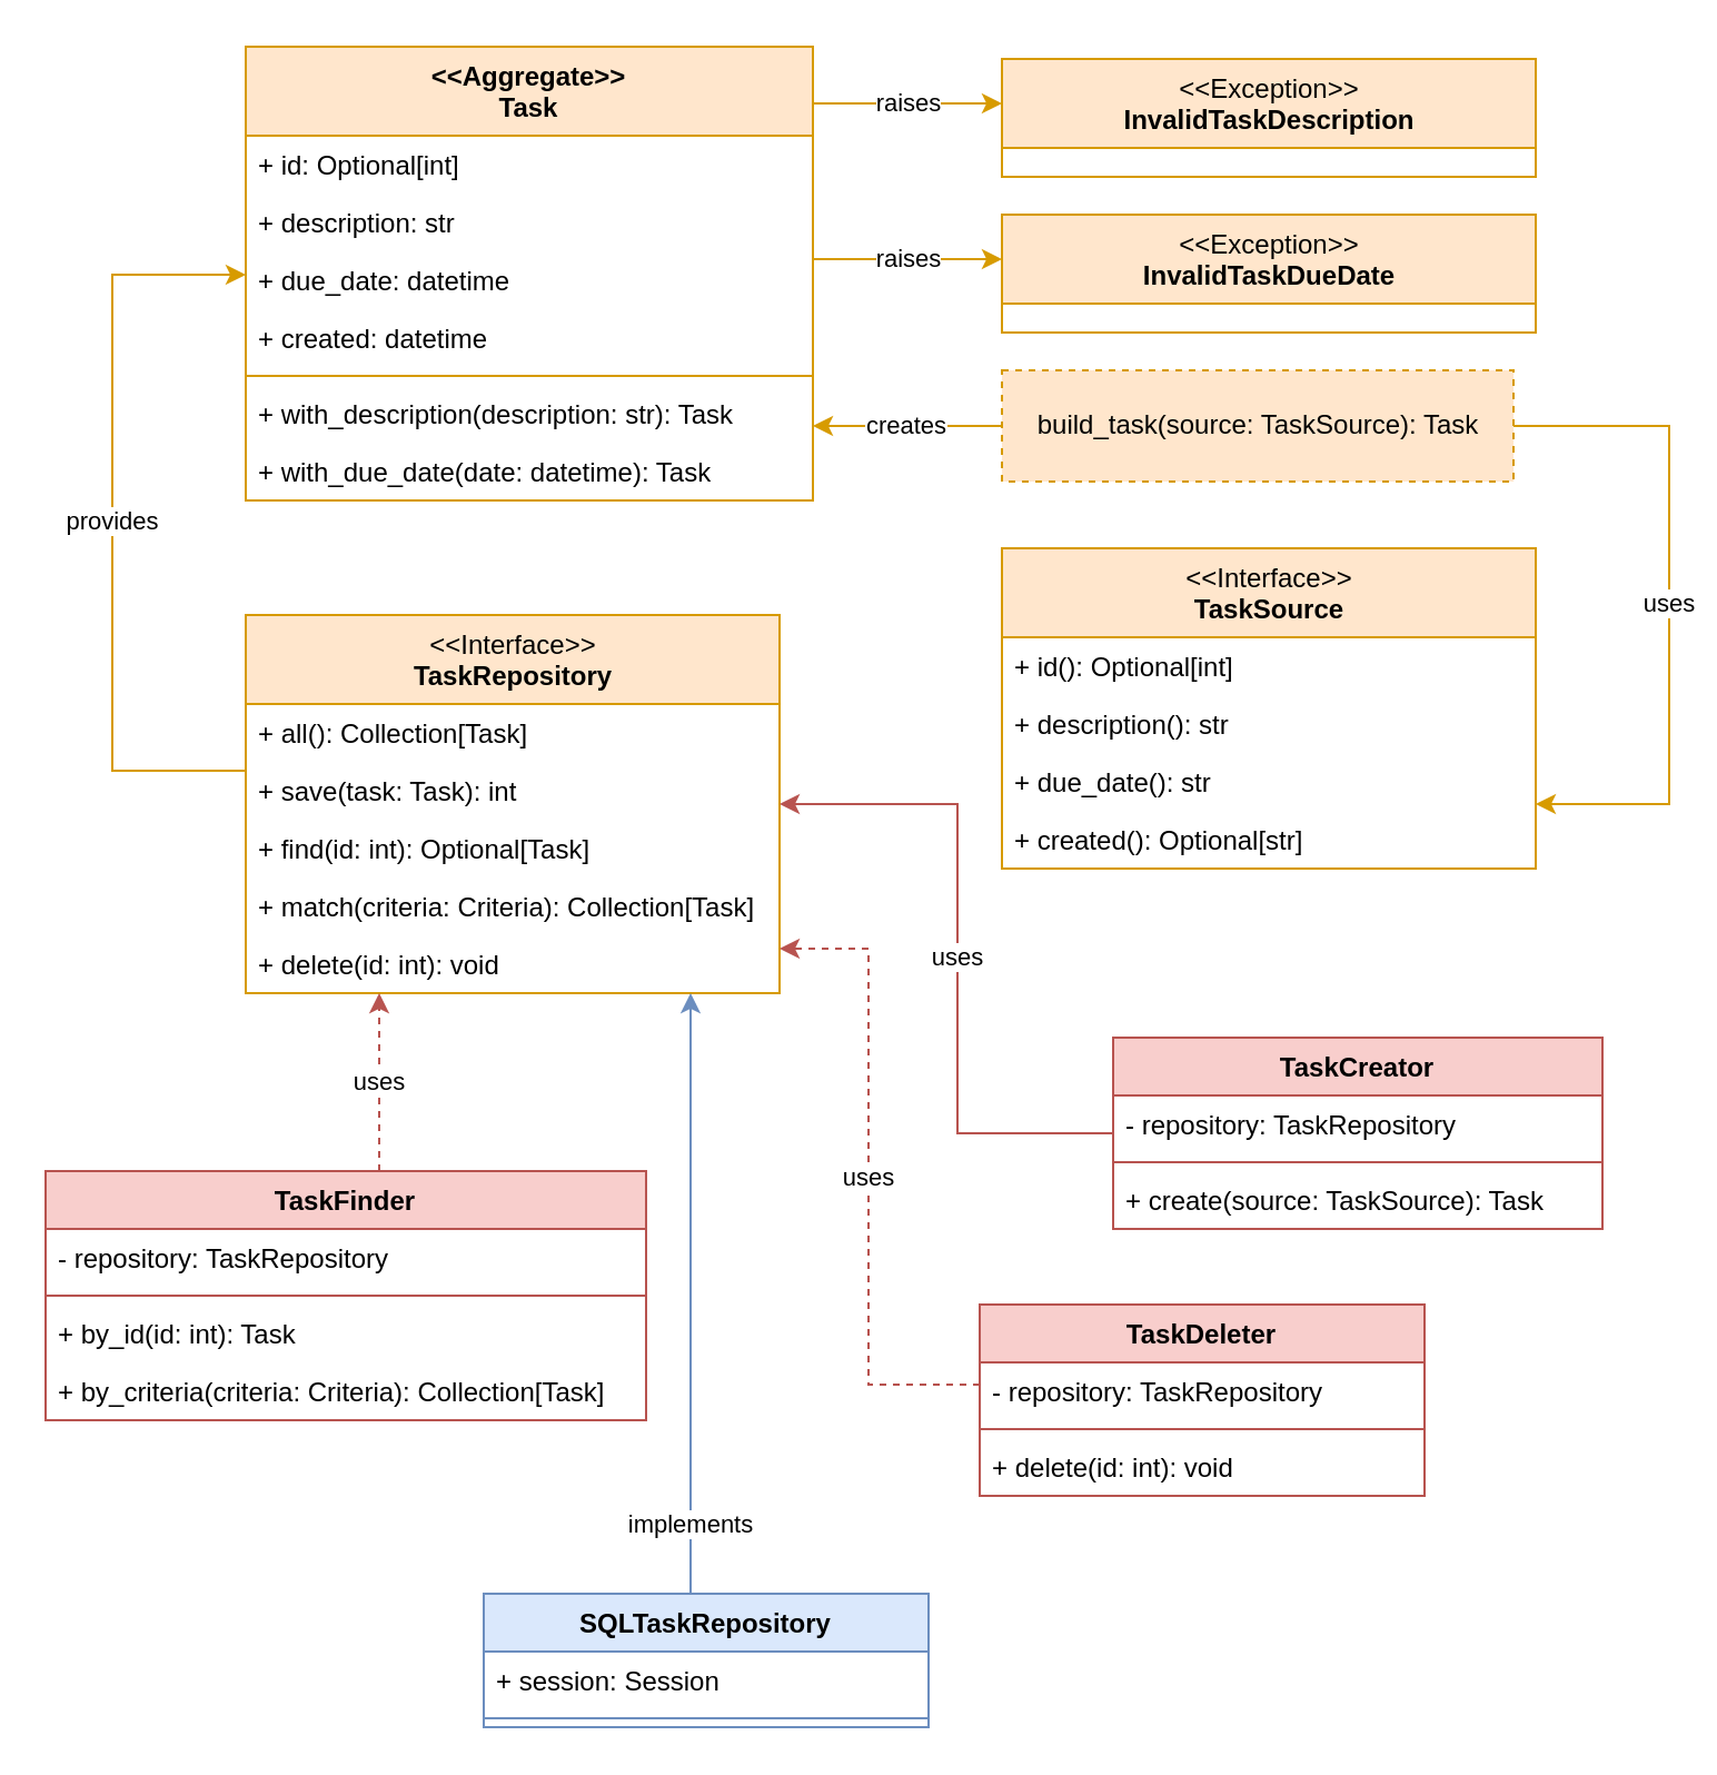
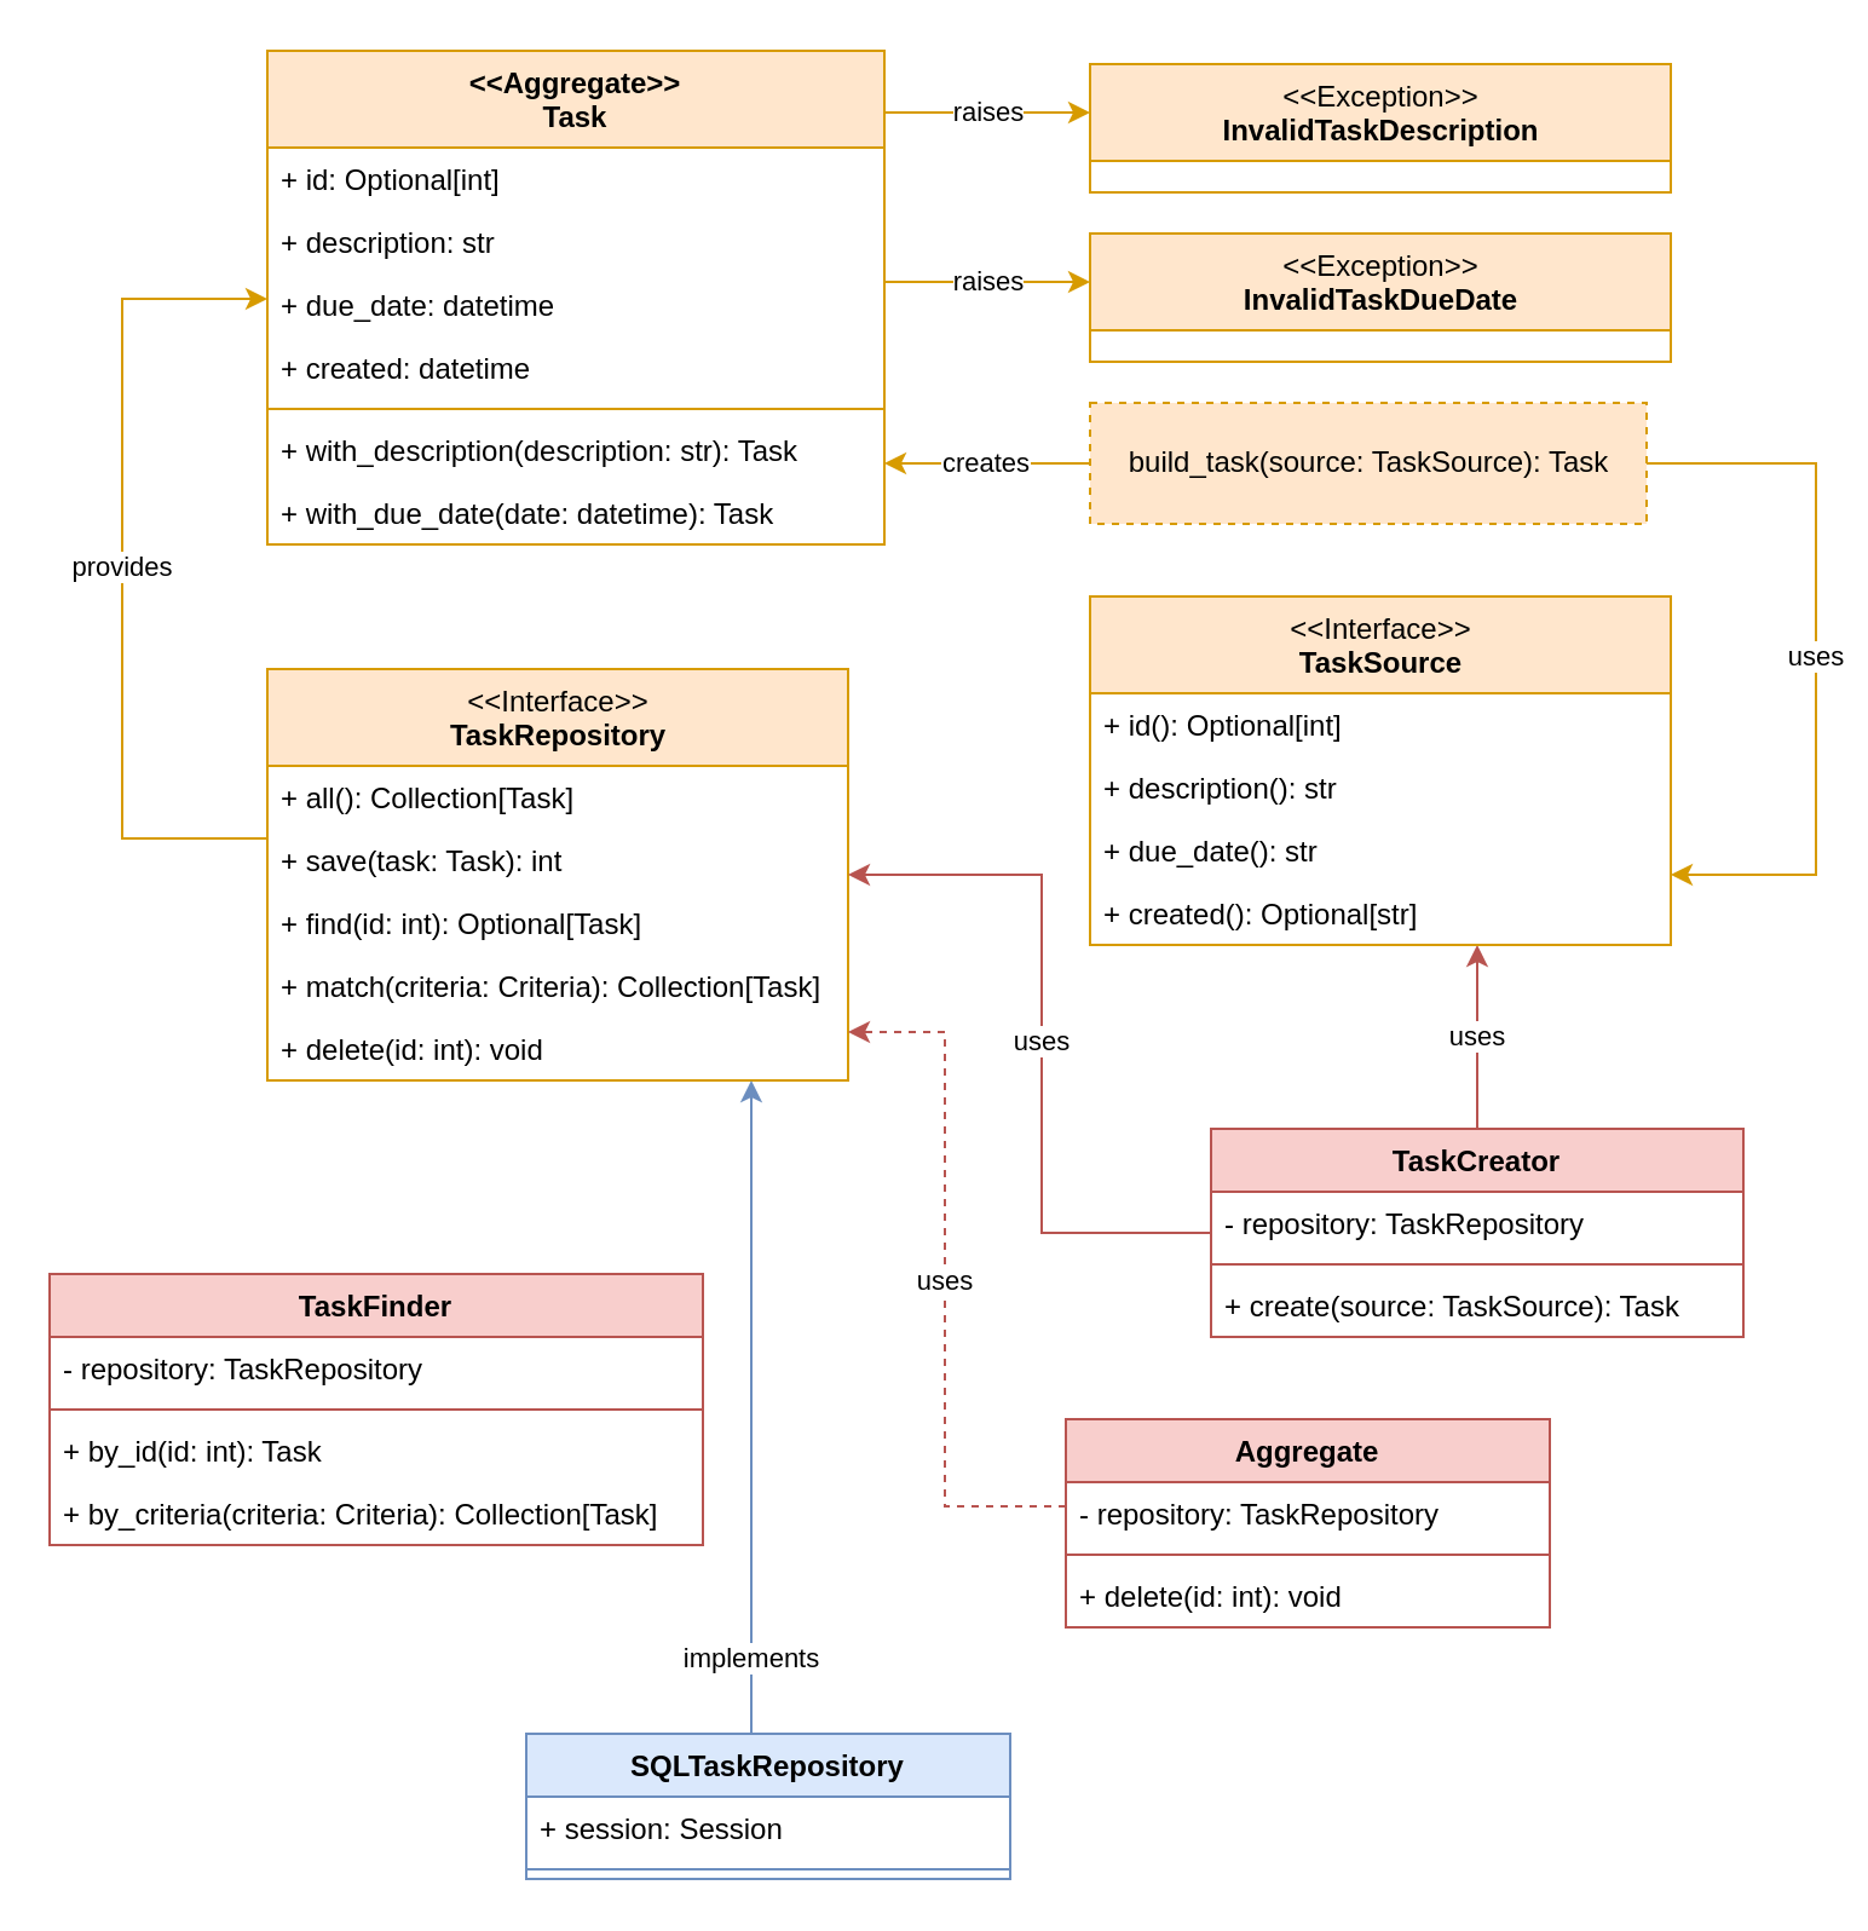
  <mxCell id="0" />
  <mxCell id="1" parent="0" />
  <mxCell id="2" value="raises" style="edgeStyle=orthogonalEdgeStyle;rounded=0;orthogonalLoop=1;jettySize=auto;html=1;fillColor=#ffe6cc;strokeColor=#d79b00;" parent="1" source="4" target="40" edge="1"><mxGeometry relative="1" as="geometry"><Array as="points"><mxPoint x="420" y="46" /><mxPoint x="420" y="46" /></Array></mxGeometry></mxCell>
  <mxCell id="3" value="raises" style="edgeStyle=orthogonalEdgeStyle;rounded=0;orthogonalLoop=1;jettySize=auto;html=1;fillColor=#ffe6cc;strokeColor=#d79b00;" parent="1" source="4" target="41" edge="1"><mxGeometry relative="1" as="geometry"><Array as="points"><mxPoint x="420" y="116" /><mxPoint x="420" y="116" /></Array></mxGeometry></mxCell>
  <mxCell id="4" value="&lt;&lt;Aggregate&gt;&gt;&#10;Task" style="swimlane;fontStyle=1;align=center;verticalAlign=top;childLayout=stackLayout;horizontal=1;startSize=40;horizontalStack=0;resizeParent=1;resizeParentMax=0;resizeLast=0;collapsible=1;marginBottom=0;fillColor=#ffe6cc;strokeColor=#d79b00;" parent="1" vertex="1"><mxGeometry x="110" y="20.5" width="255" height="204" as="geometry" /></mxCell>
  <mxCell id="5" value="+ id: Optional[int]" style="text;strokeColor=none;fillColor=none;align=left;verticalAlign=top;spacingLeft=4;spacingRight=4;overflow=hidden;rotatable=0;points=[[0,0.5],[1,0.5]];portConstraint=eastwest;" parent="4" vertex="1"><mxGeometry y="40" width="255" height="26" as="geometry" /></mxCell>
  <mxCell id="6" value="+ description: str" style="text;strokeColor=none;fillColor=none;align=left;verticalAlign=top;spacingLeft=4;spacingRight=4;overflow=hidden;rotatable=0;points=[[0,0.5],[1,0.5]];portConstraint=eastwest;" parent="4" vertex="1"><mxGeometry y="66" width="255" height="26" as="geometry" /></mxCell>
  <mxCell id="7" value="+ due_date: datetime" style="text;strokeColor=none;fillColor=none;align=left;verticalAlign=top;spacingLeft=4;spacingRight=4;overflow=hidden;rotatable=0;points=[[0,0.5],[1,0.5]];portConstraint=eastwest;" parent="4" vertex="1"><mxGeometry y="92" width="255" height="26" as="geometry" /></mxCell>
  <mxCell id="8" value="+ created: datetime" style="text;strokeColor=none;fillColor=none;align=left;verticalAlign=top;spacingLeft=4;spacingRight=4;overflow=hidden;rotatable=0;points=[[0,0.5],[1,0.5]];portConstraint=eastwest;" parent="4" vertex="1"><mxGeometry y="118" width="255" height="26" as="geometry" /></mxCell>
  <mxCell id="9" value="" style="line;strokeWidth=1;fillColor=#ffe6cc;align=left;verticalAlign=middle;spacingTop=-1;spacingLeft=3;spacingRight=3;rotatable=0;labelPosition=right;points=[];portConstraint=eastwest;strokeColor=#d79b00;" parent="4" vertex="1"><mxGeometry y="144" width="255" height="8" as="geometry" /></mxCell>
  <mxCell id="10" value="+ with_description(description: str): Task" style="text;strokeColor=none;fillColor=none;align=left;verticalAlign=top;spacingLeft=4;spacingRight=4;overflow=hidden;rotatable=0;points=[[0,0.5],[1,0.5]];portConstraint=eastwest;" parent="4" vertex="1"><mxGeometry y="152" width="255" height="26" as="geometry" /></mxCell>
  <mxCell id="11" value="+ with_due_date(date: datetime): Task" style="text;strokeColor=none;fillColor=none;align=left;verticalAlign=top;spacingLeft=4;spacingRight=4;overflow=hidden;rotatable=0;points=[[0,0.5],[1,0.5]];portConstraint=eastwest;" parent="4" vertex="1"><mxGeometry y="178" width="255" height="26" as="geometry" /></mxCell>
  <mxCell id="12" value="provides" style="edgeStyle=orthogonalEdgeStyle;rounded=0;orthogonalLoop=1;jettySize=auto;html=1;fillColor=#ffe6cc;strokeColor=#d79b00;" parent="1" source="13" target="4" edge="1"><mxGeometry relative="1" as="geometry"><Array as="points"><mxPoint x="50" y="346" /><mxPoint x="50" y="123" /></Array></mxGeometry></mxCell>
  <mxCell id="13" value="&amp;lt;&amp;lt;Interface&amp;gt;&amp;gt;&lt;br&gt;&lt;b&gt;TaskRepository&lt;/b&gt;" style="swimlane;fontStyle=0;align=center;verticalAlign=top;childLayout=stackLayout;horizontal=1;startSize=40;horizontalStack=0;resizeParent=1;resizeParentMax=0;resizeLast=0;collapsible=0;marginBottom=0;html=1;fillColor=#ffe6cc;strokeColor=#d79b00;" parent="1" vertex="1"><mxGeometry x="110" y="276" width="240" height="170" as="geometry" /></mxCell>
  <mxCell id="14" value="+ all(): Collection[Task]" style="text;strokeColor=none;fillColor=none;align=left;verticalAlign=top;spacingLeft=4;spacingRight=4;overflow=hidden;rotatable=0;points=[[0,0.5],[1,0.5]];portConstraint=eastwest;" parent="13" vertex="1"><mxGeometry y="40" width="240" height="26" as="geometry" /></mxCell>
  <mxCell id="15" value="+ save(task: Task): int" style="text;strokeColor=none;fillColor=none;align=left;verticalAlign=top;spacingLeft=4;spacingRight=4;overflow=hidden;rotatable=0;points=[[0,0.5],[1,0.5]];portConstraint=eastwest;" parent="13" vertex="1"><mxGeometry y="66" width="240" height="26" as="geometry" /></mxCell>
  <mxCell id="16" value="+ find(id: int): Optional[Task]" style="text;strokeColor=none;fillColor=none;align=left;verticalAlign=top;spacingLeft=4;spacingRight=4;overflow=hidden;rotatable=0;points=[[0,0.5],[1,0.5]];portConstraint=eastwest;" parent="13" vertex="1"><mxGeometry y="92" width="240" height="26" as="geometry" /></mxCell>
  <mxCell id="17" value="+ match(criteria: Criteria): Collection[Task]" style="text;strokeColor=none;fillColor=none;align=left;verticalAlign=top;spacingLeft=4;spacingRight=4;overflow=hidden;rotatable=0;points=[[0,0.5],[1,0.5]];portConstraint=eastwest;" parent="13" vertex="1"><mxGeometry y="118" width="240" height="26" as="geometry" /></mxCell>
  <mxCell id="18" value="+ delete(id: int): void" style="text;strokeColor=none;fillColor=none;align=left;verticalAlign=top;spacingLeft=4;spacingRight=4;overflow=hidden;rotatable=0;points=[[0,0.5],[1,0.5]];portConstraint=eastwest;" parent="13" vertex="1"><mxGeometry y="144" width="240" height="26" as="geometry" /></mxCell>
- <mxCell id="19" value="uses" style="edgeStyle=orthogonalEdgeStyle;rounded=0;orthogonalLoop=1;jettySize=auto;html=1;dashed=1;fillColor=#f8cecc;strokeColor=#b85450;" parent="1" source="20" target="13" edge="1"><mxGeometry relative="1" as="geometry"><Array as="points"><mxPoint x="170" y="516" /><mxPoint x="170" y="516" /></Array></mxGeometry></mxCell>
  <mxCell id="20" value="TaskFinder" style="swimlane;fontStyle=1;align=center;verticalAlign=top;childLayout=stackLayout;horizontal=1;startSize=26;horizontalStack=0;resizeParent=1;resizeParentMax=0;resizeLast=0;collapsible=1;marginBottom=0;fillColor=#f8cecc;strokeColor=#b85450;" parent="1" vertex="1"><mxGeometry x="20" y="526" width="270" height="112" as="geometry" /></mxCell>
  <mxCell id="21" value="- repository: TaskRepository" style="text;strokeColor=none;fillColor=none;align=left;verticalAlign=top;spacingLeft=4;spacingRight=4;overflow=hidden;rotatable=0;points=[[0,0.5],[1,0.5]];portConstraint=eastwest;" parent="20" vertex="1"><mxGeometry y="26" width="270" height="26" as="geometry" /></mxCell>
  <mxCell id="22" value="" style="line;strokeWidth=1;fillColor=#f8cecc;align=left;verticalAlign=middle;spacingTop=-1;spacingLeft=3;spacingRight=3;rotatable=0;labelPosition=right;points=[];portConstraint=eastwest;strokeColor=#b85450;" parent="20" vertex="1"><mxGeometry y="52" width="270" height="8" as="geometry" /></mxCell>
  <mxCell id="23" value="+ by_id(id: int): Task" style="text;strokeColor=none;fillColor=none;align=left;verticalAlign=top;spacingLeft=4;spacingRight=4;overflow=hidden;rotatable=0;points=[[0,0.5],[1,0.5]];portConstraint=eastwest;" parent="20" vertex="1"><mxGeometry y="60" width="270" height="26" as="geometry" /></mxCell>
  <mxCell id="24" value="+ by_criteria(criteria: Criteria): Collection[Task]" style="text;strokeColor=none;fillColor=none;align=left;verticalAlign=top;spacingLeft=4;spacingRight=4;overflow=hidden;rotatable=0;points=[[0,0.5],[1,0.5]];portConstraint=eastwest;" parent="20" vertex="1"><mxGeometry y="86" width="270" height="26" as="geometry" /></mxCell>
  <mxCell id="25" value="uses" style="edgeStyle=orthogonalEdgeStyle;rounded=0;orthogonalLoop=1;jettySize=auto;html=1;dashed=1;fillColor=#f8cecc;strokeColor=#b85450;" parent="1" source="26" target="13" edge="1"><mxGeometry relative="1" as="geometry"><Array as="points"><mxPoint x="390" y="622" /><mxPoint x="390" y="426" /></Array></mxGeometry></mxCell>
- <mxCell id="26" value="TaskDeleter" style="swimlane;fontStyle=1;align=center;verticalAlign=top;childLayout=stackLayout;horizontal=1;startSize=26;horizontalStack=0;resizeParent=1;resizeParentMax=0;resizeLast=0;collapsible=1;marginBottom=0;fillColor=#f8cecc;strokeColor=#b85450;" parent="1" vertex="1"><mxGeometry x="440" y="586" width="200" height="86" as="geometry" /></mxCell>
+ <mxCell id="26" value="Aggregate" style="swimlane;fontStyle=1;align=center;verticalAlign=top;childLayout=stackLayout;horizontal=1;startSize=26;horizontalStack=0;resizeParent=1;resizeParentMax=0;resizeLast=0;collapsible=1;marginBottom=0;fillColor=#f8cecc;strokeColor=#b85450;" parent="1" vertex="1"><mxGeometry x="440" y="586" width="200" height="86" as="geometry" /></mxCell>
  <mxCell id="27" value="- repository: TaskRepository" style="text;strokeColor=none;fillColor=none;align=left;verticalAlign=top;spacingLeft=4;spacingRight=4;overflow=hidden;rotatable=0;points=[[0,0.5],[1,0.5]];portConstraint=eastwest;" parent="26" vertex="1"><mxGeometry y="26" width="200" height="26" as="geometry" /></mxCell>
  <mxCell id="28" value="" style="line;strokeWidth=1;fillColor=#f8cecc;align=left;verticalAlign=middle;spacingTop=-1;spacingLeft=3;spacingRight=3;rotatable=0;labelPosition=right;points=[];portConstraint=eastwest;strokeColor=#b85450;" parent="26" vertex="1"><mxGeometry y="52" width="200" height="8" as="geometry" /></mxCell>
  <mxCell id="29" value="+ delete(id: int): void" style="text;strokeColor=none;fillColor=none;align=left;verticalAlign=top;spacingLeft=4;spacingRight=4;overflow=hidden;rotatable=0;points=[[0,0.5],[1,0.5]];portConstraint=eastwest;" parent="26" vertex="1"><mxGeometry y="60" width="200" height="26" as="geometry" /></mxCell>
  <mxCell id="30" value="uses" style="edgeStyle=orthogonalEdgeStyle;rounded=0;orthogonalLoop=1;jettySize=auto;html=1;dashed=0;fillColor=#f8cecc;strokeColor=#b85450;" parent="1" source="32" target="13" edge="1"><mxGeometry relative="1" as="geometry"><Array as="points"><mxPoint x="430" y="509" /><mxPoint x="430" y="361" /></Array></mxGeometry></mxCell>
+ <mxCell id="31" value="uses" style="edgeStyle=orthogonalEdgeStyle;rounded=0;orthogonalLoop=1;jettySize=auto;html=1;fillColor=#f8cecc;strokeColor=#b85450;" parent="1" source="32" target="42" edge="1"><mxGeometry relative="1" as="geometry"><Array as="points"><mxPoint x="570" y="466" /><mxPoint x="570" y="466" /></Array></mxGeometry></mxCell>
  <mxCell id="32" value="TaskCreator" style="swimlane;fontStyle=1;align=center;verticalAlign=top;childLayout=stackLayout;horizontal=1;startSize=26;horizontalStack=0;resizeParent=1;resizeParentMax=0;resizeLast=0;collapsible=1;marginBottom=0;fillColor=#f8cecc;strokeColor=#b85450;" parent="1" vertex="1"><mxGeometry x="500" y="466" width="220" height="86" as="geometry" /></mxCell>
  <mxCell id="33" value="- repository: TaskRepository" style="text;strokeColor=none;fillColor=none;align=left;verticalAlign=top;spacingLeft=4;spacingRight=4;overflow=hidden;rotatable=0;points=[[0,0.5],[1,0.5]];portConstraint=eastwest;" parent="32" vertex="1"><mxGeometry y="26" width="220" height="26" as="geometry" /></mxCell>
  <mxCell id="34" value="" style="line;strokeWidth=1;fillColor=#f8cecc;align=left;verticalAlign=middle;spacingTop=-1;spacingLeft=3;spacingRight=3;rotatable=0;labelPosition=right;points=[];portConstraint=eastwest;strokeColor=#b85450;" parent="32" vertex="1"><mxGeometry y="52" width="220" height="8" as="geometry" /></mxCell>
  <mxCell id="35" value="+ create(source: TaskSource): Task" style="text;strokeColor=none;fillColor=none;align=left;verticalAlign=top;spacingLeft=4;spacingRight=4;overflow=hidden;rotatable=0;points=[[0,0.5],[1,0.5]];portConstraint=eastwest;" parent="32" vertex="1"><mxGeometry y="60" width="220" height="26" as="geometry" /></mxCell>
  <mxCell id="36" value="implements" style="edgeStyle=orthogonalEdgeStyle;rounded=0;orthogonalLoop=1;jettySize=auto;html=1;dashed=0;fillColor=#dae8fc;strokeColor=#6c8ebf;" parent="1" source="37" target="13" edge="1"><mxGeometry x="-0.769" relative="1" as="geometry"><Array as="points"><mxPoint x="310" y="526" /><mxPoint x="310" y="526" /></Array><mxPoint as="offset" /></mxGeometry></mxCell>
  <mxCell id="37" value="SQLTaskRepository" style="swimlane;fontStyle=1;childLayout=stackLayout;horizontal=1;startSize=26;fillColor=#dae8fc;horizontalStack=0;resizeParent=1;resizeParentMax=0;resizeLast=0;collapsible=1;marginBottom=0;strokeColor=#6c8ebf;" parent="1" vertex="1"><mxGeometry x="217" y="716" width="200" height="60" as="geometry" /></mxCell>
  <mxCell id="38" value="+ session: Session" style="text;strokeColor=none;fillColor=none;align=left;verticalAlign=top;spacingLeft=4;spacingRight=4;overflow=hidden;rotatable=0;points=[[0,0.5],[1,0.5]];portConstraint=eastwest;" parent="37" vertex="1"><mxGeometry y="26" width="200" height="26" as="geometry" /></mxCell>
  <mxCell id="39" value="" style="line;strokeWidth=1;fillColor=#dae8fc;align=left;verticalAlign=middle;spacingTop=-1;spacingLeft=3;spacingRight=3;rotatable=0;labelPosition=right;points=[];portConstraint=eastwest;strokeColor=#6c8ebf;" parent="37" vertex="1"><mxGeometry y="52" width="200" height="8" as="geometry" /></mxCell>
  <mxCell id="40" value="&amp;lt;&amp;lt;Exception&amp;gt;&amp;gt;&lt;br&gt;&lt;b&gt;InvalidTaskDescription&lt;/b&gt;" style="swimlane;fontStyle=0;align=center;verticalAlign=top;childLayout=stackLayout;horizontal=1;startSize=40;horizontalStack=0;resizeParent=1;resizeParentMax=0;resizeLast=0;collapsible=0;marginBottom=0;html=1;fillColor=#ffe6cc;strokeColor=#d79b00;" parent="1" vertex="1"><mxGeometry x="450" y="26" width="240" height="53" as="geometry" /></mxCell>
  <mxCell id="41" value="&amp;lt;&amp;lt;Exception&amp;gt;&amp;gt;&lt;br&gt;&lt;b&gt;InvalidTaskDueDate&lt;/b&gt;" style="swimlane;fontStyle=0;align=center;verticalAlign=top;childLayout=stackLayout;horizontal=1;startSize=40;horizontalStack=0;resizeParent=1;resizeParentMax=0;resizeLast=0;collapsible=0;marginBottom=0;html=1;fillColor=#ffe6cc;strokeColor=#d79b00;" parent="1" vertex="1"><mxGeometry x="450" y="96" width="240" height="53" as="geometry" /></mxCell>
  <mxCell id="42" value="&amp;lt;&amp;lt;Interface&amp;gt;&amp;gt;&lt;br&gt;&lt;b&gt;TaskSource&lt;/b&gt;" style="swimlane;fontStyle=0;align=center;verticalAlign=top;childLayout=stackLayout;horizontal=1;startSize=40;horizontalStack=0;resizeParent=1;resizeParentMax=0;resizeLast=0;collapsible=0;marginBottom=0;html=1;fillColor=#ffe6cc;strokeColor=#d79b00;" parent="1" vertex="1"><mxGeometry x="450" y="246" width="240" height="144" as="geometry" /></mxCell>
  <mxCell id="43" value="+ id(): Optional[int]" style="text;strokeColor=none;fillColor=none;align=left;verticalAlign=top;spacingLeft=4;spacingRight=4;overflow=hidden;rotatable=0;points=[[0,0.5],[1,0.5]];portConstraint=eastwest;" parent="42" vertex="1"><mxGeometry y="40" width="240" height="26" as="geometry" /></mxCell>
  <mxCell id="44" value="+ description(): str" style="text;strokeColor=none;fillColor=none;align=left;verticalAlign=top;spacingLeft=4;spacingRight=4;overflow=hidden;rotatable=0;points=[[0,0.5],[1,0.5]];portConstraint=eastwest;" parent="42" vertex="1"><mxGeometry y="66" width="240" height="26" as="geometry" /></mxCell>
  <mxCell id="45" value="+ due_date(): str" style="text;strokeColor=none;fillColor=none;align=left;verticalAlign=top;spacingLeft=4;spacingRight=4;overflow=hidden;rotatable=0;points=[[0,0.5],[1,0.5]];portConstraint=eastwest;" parent="42" vertex="1"><mxGeometry y="92" width="240" height="26" as="geometry" /></mxCell>
  <mxCell id="46" value="+ created(): Optional[str]" style="text;strokeColor=none;fillColor=none;align=left;verticalAlign=top;spacingLeft=4;spacingRight=4;overflow=hidden;rotatable=0;points=[[0,0.5],[1,0.5]];portConstraint=eastwest;" parent="42" vertex="1"><mxGeometry y="118" width="240" height="26" as="geometry" /></mxCell>
  <mxCell id="47" value="creates" style="edgeStyle=orthogonalEdgeStyle;rounded=0;orthogonalLoop=1;jettySize=auto;html=1;fillColor=#ffe6cc;strokeColor=#d79b00;" parent="1" source="49" target="4" edge="1"><mxGeometry relative="1" as="geometry"><Array as="points"><mxPoint x="540" y="176" /><mxPoint x="540" y="176" /></Array></mxGeometry></mxCell>
  <mxCell id="48" value="uses" style="edgeStyle=orthogonalEdgeStyle;rounded=0;orthogonalLoop=1;jettySize=auto;html=1;fillColor=#ffe6cc;strokeColor=#d79b00;" parent="1" source="49" target="42" edge="1"><mxGeometry relative="1" as="geometry"><Array as="points"><mxPoint x="750" y="361" /></Array></mxGeometry></mxCell>
  <mxCell id="49" value="build_task(source: TaskSource): Task" style="html=1;fillColor=#ffe6cc;strokeColor=#d79b00;dashed=1;" parent="1" vertex="1"><mxGeometry x="450" y="166" width="230" height="50" as="geometry" /></mxCell>
